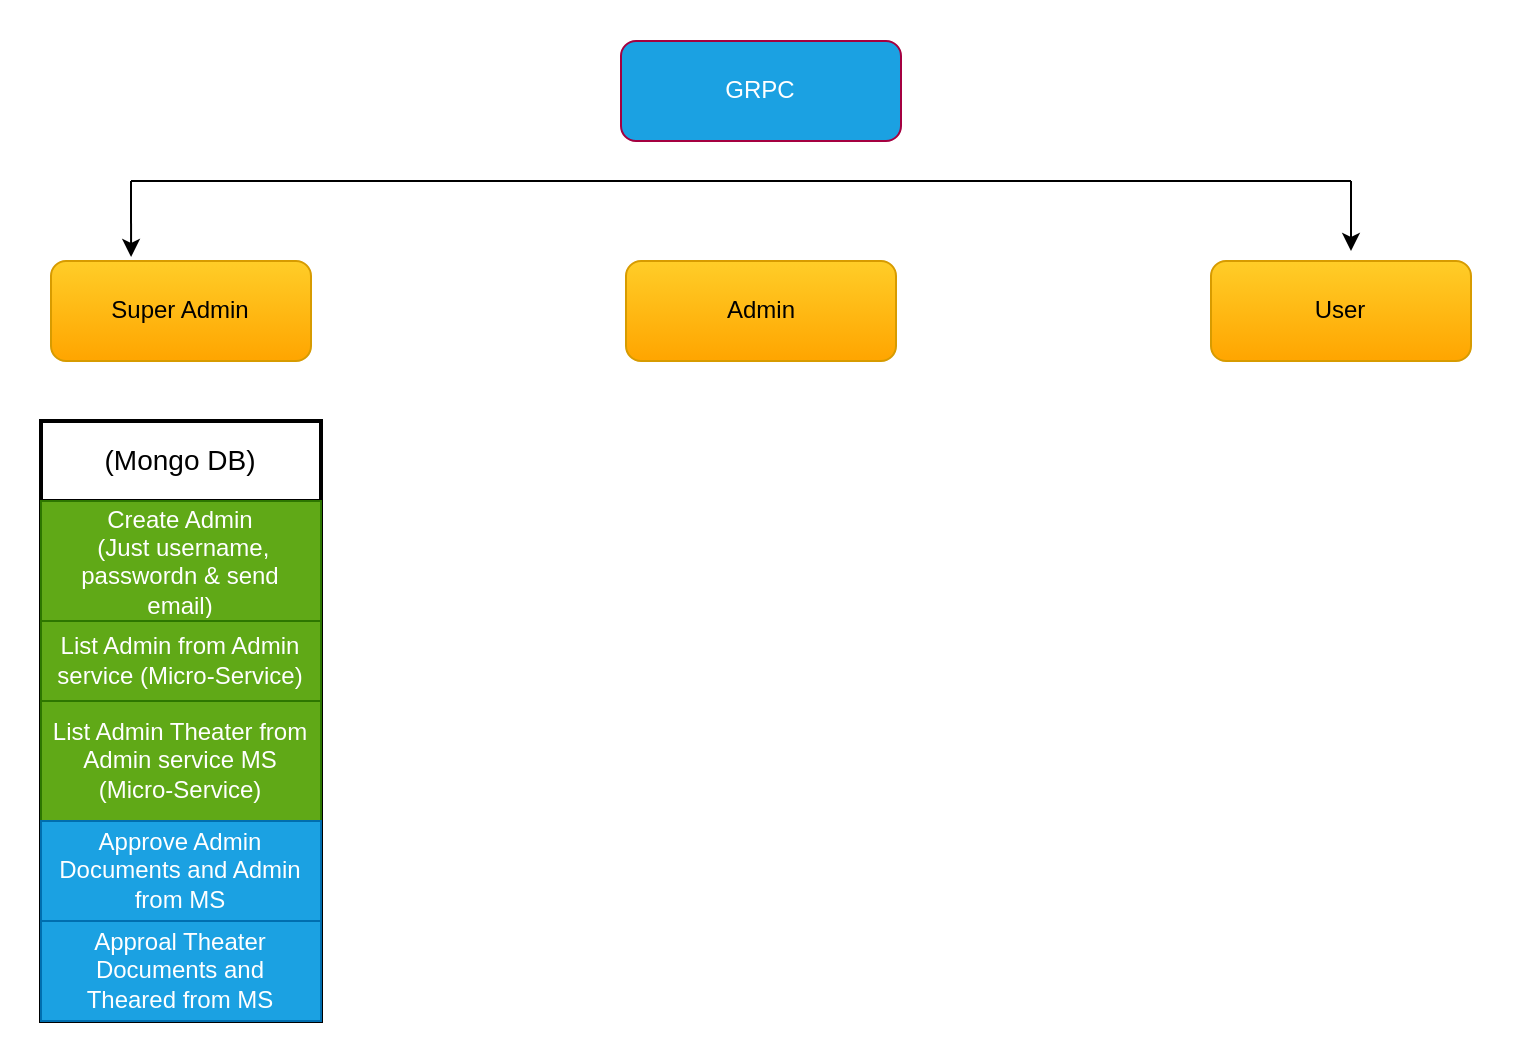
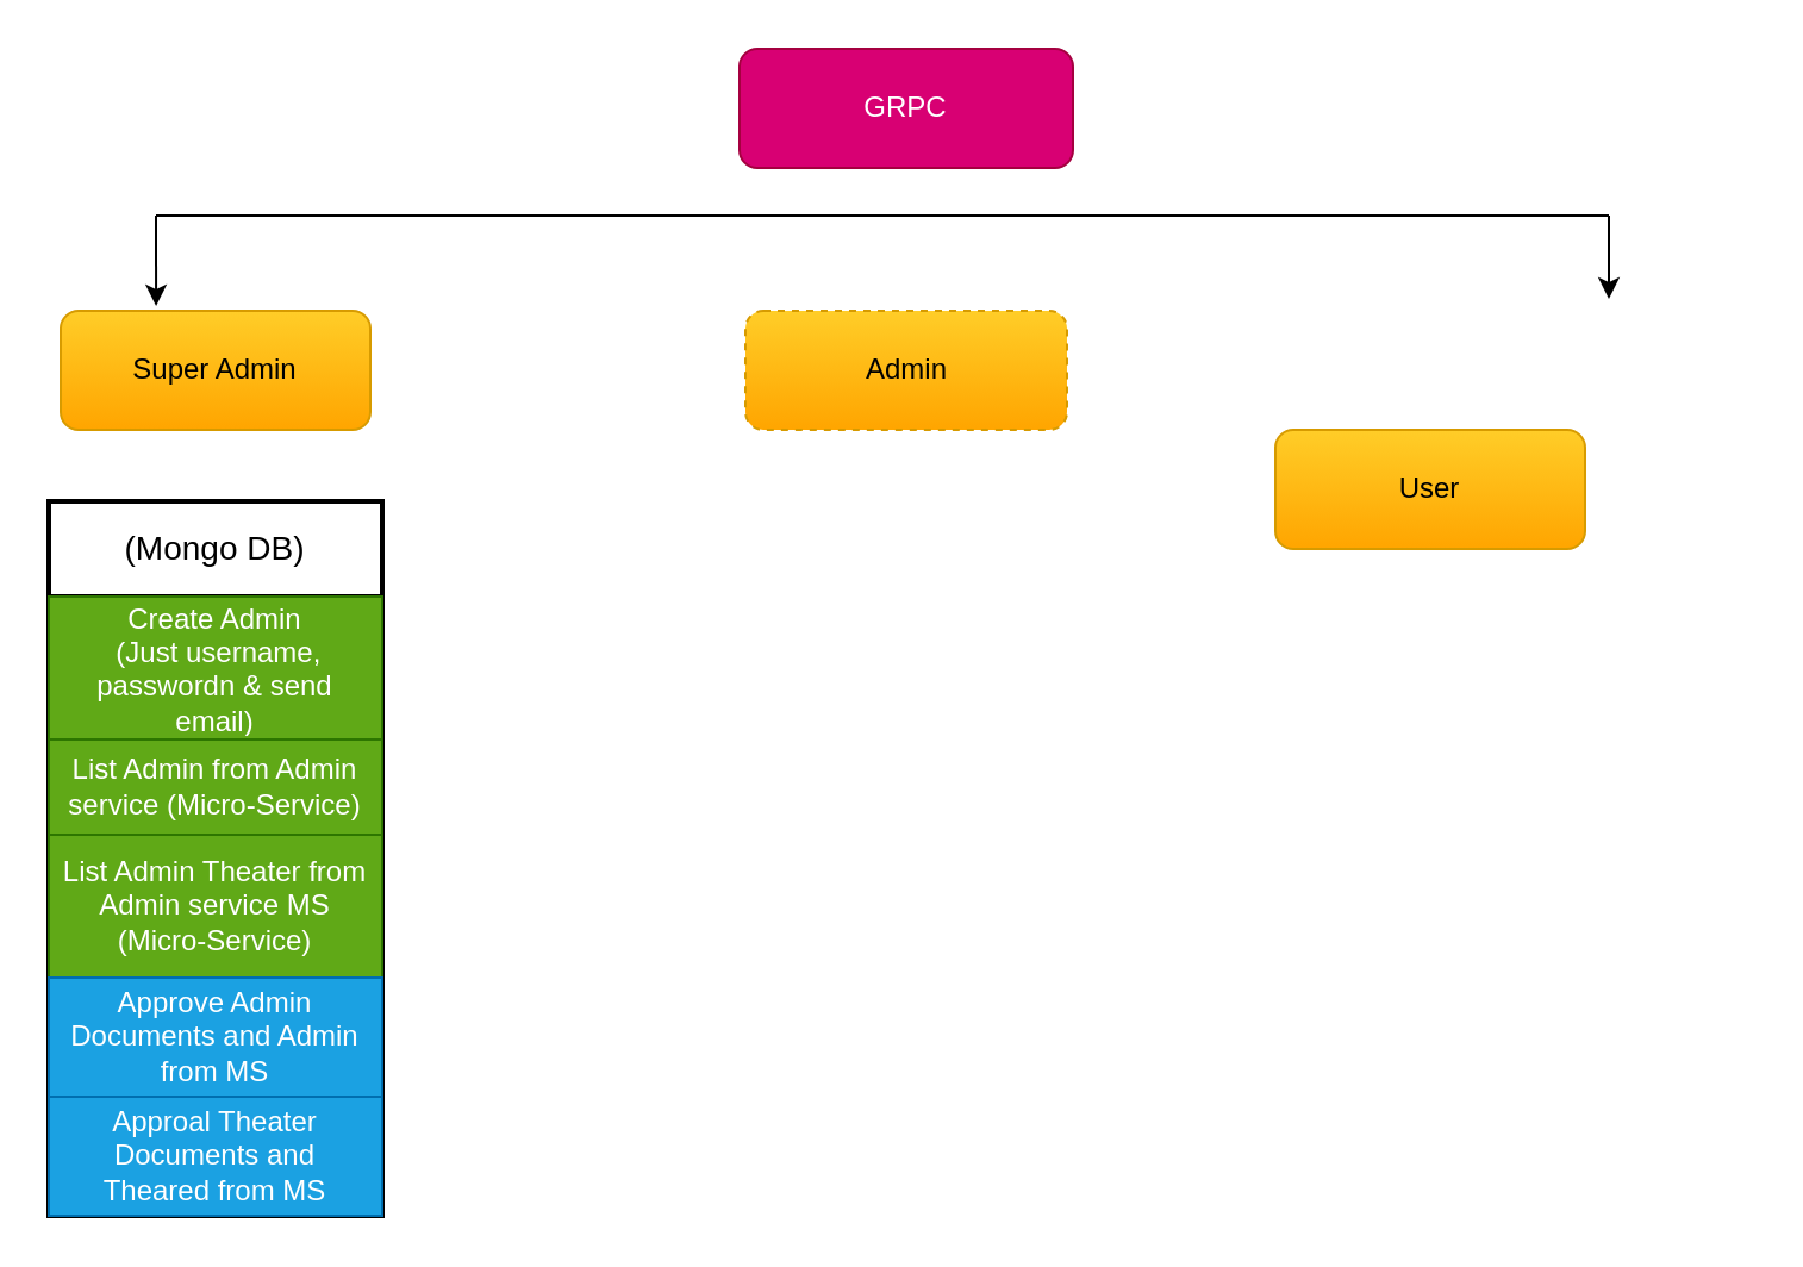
  <mxCell id="0" />
  <mxCell id="1" parent="0" />
- <mxCell id="2" value="GRPC" style="rounded=1;whiteSpace=wrap;html=1;fillColor=#1ba1e2;fontColor=#ffffff;strokeColor=#A50040;" vertex="1" parent="1"><mxGeometry x="310" y="20" width="140" height="50" as="geometry" /></mxCell>
+ <mxCell id="2" value="GRPC" style="rounded=1;whiteSpace=wrap;html=1;fillColor=#d80073;fontColor=#ffffff;strokeColor=#A50040;" vertex="1" parent="1"><mxGeometry x="310" y="20" width="140" height="50" as="geometry" /></mxCell>
  <mxCell id="3" value="Super Admin" style="rounded=1;whiteSpace=wrap;html=1;fillColor=#ffcd28;gradientColor=#ffa500;strokeColor=#d79b00;" vertex="1" parent="1"><mxGeometry x="25" y="130" width="130" height="50" as="geometry" /></mxCell>
- <mxCell id="4" value="Admin" style="rounded=1;whiteSpace=wrap;html=1;fillColor=#ffcd28;gradientColor=#ffa500;strokeColor=#d79b00;" vertex="1" parent="1"><mxGeometry x="312.5" y="130" width="135" height="50" as="geometry" /></mxCell>
- <mxCell id="5" value="User" style="rounded=1;whiteSpace=wrap;html=1;fillColor=#ffcd28;gradientColor=#ffa500;strokeColor=#d79b00;" vertex="1" parent="1"><mxGeometry x="605" y="130" width="130" height="50" as="geometry" /></mxCell>
+ <mxCell id="4" value="Admin" style="rounded=1;whiteSpace=wrap;html=1;fillColor=#ffcd28;gradientColor=#ffa500;strokeColor=#d79b00;dashed=1;" vertex="1" parent="1"><mxGeometry x="312.5" y="130" width="135" height="50" as="geometry" /></mxCell>
+ <mxCell id="5" value="User" style="rounded=1;whiteSpace=wrap;html=1;fillColor=#ffcd28;gradientColor=#ffa500;strokeColor=#d79b00;" vertex="1" parent="1"><mxGeometry x="535" y="180" width="130" height="50" as="geometry" /></mxCell>
  <mxCell id="6" value="" style="endArrow=none;html=1;" edge="1" parent="1"><mxGeometry width="50" height="50" relative="1" as="geometry"><mxPoint x="65" y="90" as="sourcePoint" /><mxPoint x="675" y="90" as="targetPoint" /></mxGeometry></mxCell>
  <mxCell id="7" value="" style="endArrow=classic;html=1;entryX=0.308;entryY=-0.04;entryDx=0;entryDy=0;entryPerimeter=0;" edge="1" parent="1" target="3"><mxGeometry width="50" height="50" relative="1" as="geometry"><mxPoint x="65" y="90" as="sourcePoint" /><mxPoint x="95" y="90" as="targetPoint" /></mxGeometry></mxCell>
  <mxCell id="8" value="&lt;span style=&quot;color: rgba(0, 0, 0, 0); font-family: monospace; font-size: 0px; text-align: start;&quot;&gt;%3CmxGraphModel%3E%3Croot%3E%3CmxCell%20id%3D%220%22%2F%3E%3CmxCell%20id%3D%221%22%20parent%3D%220%22%2F%3E%3CmxCell%20id%3D%222%22%20value%3D%22%22%20style%3D%22endArrow%3Dclassic%3Bhtml%3D1%3BentryX%3D0.308%3BentryY%3D-0.04%3BentryDx%3D0%3BentryDy%3D0%3BentryPerimeter%3D0%3B%22%20edge%3D%221%22%20parent%3D%221%22%3E%3CmxGeometry%20width%3D%2250%22%20height%3D%2250%22%20relative%3D%221%22%20as%3D%22geometry%22%3E%3CmxPoint%20x%3D%22110%22%20y%3D%2280%22%20as%3D%22sourcePoint%22%2F%3E%3CmxPoint%20x%3D%22110.04%22%20y%3D%22118%22%20as%3D%22targetPoint%22%2F%3E%3C%2FmxGeometry%3E%3C%2FmxCell%3E%3C%2Froot%3E%3C%2FmxGraphModel%3E&lt;/span&gt;" style="text;html=1;align=center;verticalAlign=middle;resizable=0;points=[];autosize=1;strokeColor=none;fillColor=none;" vertex="1" parent="1"><mxGeometry x="665" y="95" width="20" height="30" as="geometry" /></mxCell>
  <mxCell id="9" value="" style="endArrow=classic;html=1;entryX=0.5;entryY=1;entryDx=0;entryDy=0;entryPerimeter=0;" edge="1" parent="1" target="8"><mxGeometry width="50" height="50" relative="1" as="geometry"><mxPoint x="675" y="90" as="sourcePoint" /><mxPoint x="726" y="110" as="targetPoint" /></mxGeometry></mxCell>
  <mxCell id="10" value="(Mongo DB)" style="swimlane;fontStyle=0;childLayout=stackLayout;horizontal=1;startSize=40;horizontalStack=0;resizeParent=1;resizeParentMax=0;resizeLast=0;collapsible=1;marginBottom=0;whiteSpace=wrap;html=1;strokeWidth=2;align=center;fontSize=14;verticalAlign=middle;" vertex="1" parent="1"><mxGeometry x="20" y="210" width="140" height="300" as="geometry" /></mxCell>
  <mxCell id="11" value="Create Admin&lt;br&gt;&amp;nbsp;(Just username, passwordn &amp;amp; send email)" style="text;strokeColor=#2D7600;fillColor=#60a917;align=center;verticalAlign=middle;spacingLeft=4;spacingRight=4;overflow=hidden;points=[[0,0.5],[1,0.5]];portConstraint=eastwest;rotatable=0;whiteSpace=wrap;html=1;fontColor=#ffffff;" vertex="1" parent="10"><mxGeometry y="40" width="140" height="60" as="geometry" /></mxCell>
  <mxCell id="12" value="List Admin from Admin service (Micro-Service)" style="text;strokeColor=#2D7600;fillColor=#60a917;align=center;verticalAlign=middle;spacingLeft=4;spacingRight=4;overflow=hidden;points=[[0,0.5],[1,0.5]];portConstraint=eastwest;rotatable=0;whiteSpace=wrap;html=1;fontColor=#ffffff;" vertex="1" parent="10"><mxGeometry y="100" width="140" height="40" as="geometry" /></mxCell>
  <mxCell id="13" value="List Admin Theater from Admin service MS&lt;br&gt;(Micro-Service)" style="text;strokeColor=#2D7600;fillColor=#60a917;align=center;verticalAlign=middle;spacingLeft=4;spacingRight=4;overflow=hidden;points=[[0,0.5],[1,0.5]];portConstraint=eastwest;rotatable=0;whiteSpace=wrap;html=1;fontColor=#ffffff;" vertex="1" parent="10"><mxGeometry y="140" width="140" height="60" as="geometry" /></mxCell>
  <mxCell id="14" value="Approve Admin Documents and Admin from MS" style="text;strokeColor=#006EAF;fillColor=#1ba1e2;align=center;verticalAlign=middle;spacingLeft=4;spacingRight=4;overflow=hidden;points=[[0,0.5],[1,0.5]];portConstraint=eastwest;rotatable=0;whiteSpace=wrap;html=1;fontColor=#ffffff;" vertex="1" parent="10"><mxGeometry y="200" width="140" height="50" as="geometry" /></mxCell>
  <mxCell id="15" value="Approal Theater Documents and Theared from MS" style="text;strokeColor=#006EAF;fillColor=#1ba1e2;align=center;verticalAlign=middle;spacingLeft=4;spacingRight=4;overflow=hidden;points=[[0,0.5],[1,0.5]];portConstraint=eastwest;rotatable=0;whiteSpace=wrap;html=1;fontColor=#ffffff;" vertex="1" parent="10"><mxGeometry y="250" width="140" height="50" as="geometry" /></mxCell>
